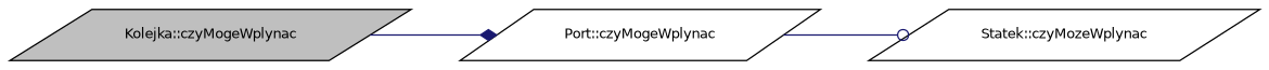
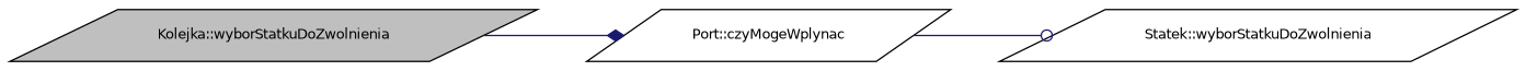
  digraph {
    rankdir=LR
    node [color=black fillcolor=white fontname=Helvetica fontsize=10 shape=parallelogram style=filled]
    edge [color=midnightblue fontname=Helvetica fontsize=10 labelfontname=Helvetica labelfontsize=10 style=solid]
-   n1 [fillcolor=grey75 fontcolor=black height=0.2 label="Kolejka::czyMogeWplynac" width=0.4]
+   n1 [fillcolor=grey75 fontcolor=black height=0.2 label="Kolejka::wyborStatkuDoZwolnienia" width=0.4]
    n2 [height=0.2 label="Port::czyMogeWplynac" width=0.4]
-   n3 [height=0.2 label="Statek::czyMozeWplynac" width=0.4]
+   n3 [height=0.2 label="Statek::wyborStatkuDoZwolnienia" width=0.4]
    n1 -> n2 [arrowhead=diamond]
    n2 -> n3 [arrowhead=odot]
  }
